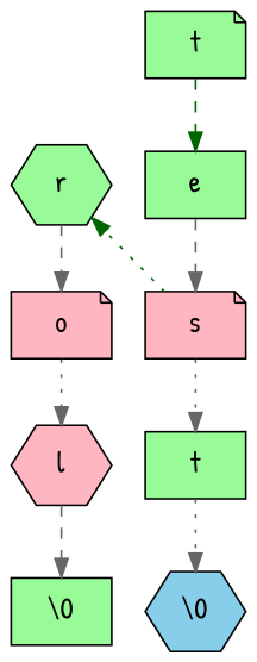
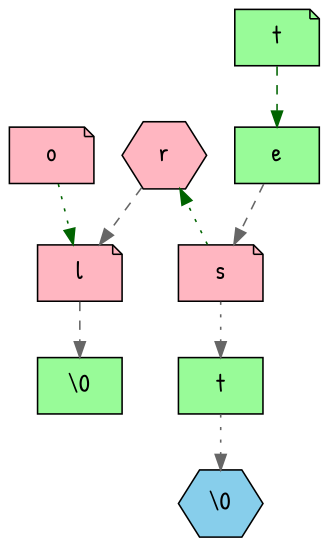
  digraph {
    fontname="Patrick Hand"
    node [fillcolor=palegreen fontname="Patrick Hand" fontsize=16 shape=box splines=ortho style=filled]
    edge [color=gray40 fontname="Patrick Hand" style=dashed]
    n1 [height=.5 label=e]
-   n2 [height=.5 label=r shape=hexagon]
+   n2 [fillcolor=lightpink height=.5 label=r shape=hexagon]
    n3 [fillcolor=lightpink height=.5 label=s shape=note]
    n4 [fillcolor=lightpink height=.5 label=o shape=note]
    n5 [height=.5 label=t shape=note]
    n6 [height=.5 label=t]
    n7 [fillcolor=skyblue height=.5 label="\\0" shape=hexagon]
-   n8 [fillcolor=lightpink height=.5 label=l shape=hexagon]
+   n8 [fillcolor=lightpink height=.5 label=l shape=note]
    n9 [height=.5 label="\\0"]
    subgraph sub_1 {
      rank=same
      n1
      n2
    }
    n1 -> n3
-   n2 -> n4
+   n2 -> n8
    n3 -> n2 [color=darkgreen rankdir=LR style=dotted]
    n3 -> n6 [style=dotted]
-   n4 -> n8 [style=dotted]
+   n4 -> n8 [color=darkgreen style=dotted]
    n5 -> n1 [color=darkgreen]
    n6 -> n7 [style=dotted]
    n8 -> n9
  }
